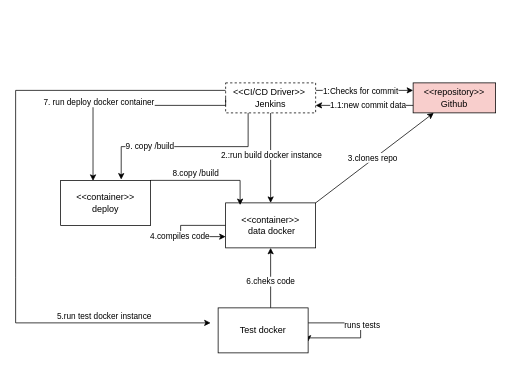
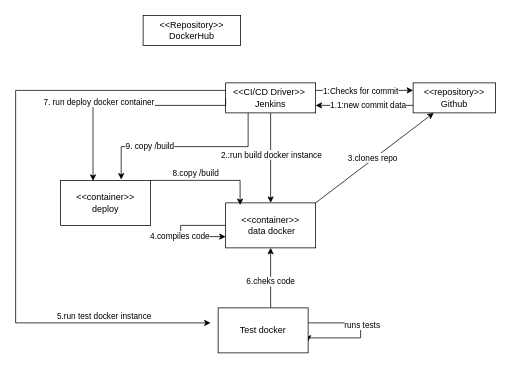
  <mxCell id="0" />
  <mxCell id="1" parent="0" />
  <mxCell id="2" style="edgeStyle=orthogonalEdgeStyle;rounded=0;orthogonalLoop=1;jettySize=auto;html=1;exitX=1;exitY=0.25;exitDx=0;exitDy=0;entryX=0;entryY=0.25;entryDx=0;entryDy=0;" parent="1" source="6" target="7" edge="1"><mxGeometry relative="1" as="geometry"><mxPoint x="470" y="130" as="targetPoint" /></mxGeometry></mxCell>
  <mxCell id="3" value="1:Checks for commit" style="edgeLabel;html=1;align=center;verticalAlign=middle;resizable=0;points=[];" parent="2" vertex="1" connectable="0"><mxGeometry x="-0.095" relative="1" as="geometry"><mxPoint as="offset" /></mxGeometry></mxCell>
  <mxCell id="4" style="edgeStyle=orthogonalEdgeStyle;rounded=0;orthogonalLoop=1;jettySize=auto;html=1;" parent="1" source="6" target="10" edge="1"><mxGeometry relative="1" as="geometry"><mxPoint x="300" y="230" as="targetPoint" /></mxGeometry></mxCell>
  <mxCell id="5" value="2.:run build docker instance" style="edgeLabel;html=1;align=center;verticalAlign=middle;resizable=0;points=[];" parent="4" vertex="1" connectable="0"><mxGeometry x="-0.088" relative="1" as="geometry"><mxPoint as="offset" /></mxGeometry></mxCell>
- <mxCell id="6" value="&amp;lt;&amp;lt;CI/CD Driver&amp;gt;&amp;gt;&amp;nbsp;&lt;div&gt;Jenkins&lt;/div&gt;" style="rounded=0;whiteSpace=wrap;html=1;dashed=1;" parent="1" vertex="1"><mxGeometry x="300" y="110" width="120" height="40" as="geometry" /></mxCell>
- <mxCell id="7" value="&amp;lt;&amp;lt;repository&amp;gt;&amp;gt; Github" style="rounded=0;whiteSpace=wrap;html=1;fillColor=#f8cecc;" parent="1" vertex="1"><mxGeometry x="550" y="110" width="110" height="40" as="geometry" /></mxCell>
+ <mxCell id="6" value="&amp;lt;&amp;lt;CI/CD Driver&amp;gt;&amp;gt;&amp;nbsp;&lt;div&gt;Jenkins&lt;/div&gt;" style="rounded=0;whiteSpace=wrap;html=1;" parent="1" vertex="1"><mxGeometry x="300" y="110" width="120" height="40" as="geometry" /></mxCell>
+ <mxCell id="7" value="&amp;lt;&amp;lt;repository&amp;gt;&amp;gt; Github" style="rounded=0;whiteSpace=wrap;html=1;" parent="1" vertex="1"><mxGeometry x="550" y="110" width="110" height="40" as="geometry" /></mxCell>
  <mxCell id="8" style="edgeStyle=orthogonalEdgeStyle;rounded=0;orthogonalLoop=1;jettySize=auto;html=1;entryX=0;entryY=0.75;entryDx=0;entryDy=0;" parent="1" source="10" target="10" edge="1"><mxGeometry relative="1" as="geometry"><mxPoint x="240" y="320" as="targetPoint" /><Array as="points"><mxPoint x="240" y="300" /><mxPoint x="240" y="315" /></Array></mxGeometry></mxCell>
  <mxCell id="9" value="4.compiles code" style="edgeLabel;html=1;align=center;verticalAlign=middle;resizable=0;points=[];" parent="8" vertex="1" connectable="0"><mxGeometry x="0.077" y="-2" relative="1" as="geometry"><mxPoint as="offset" /></mxGeometry></mxCell>
  <mxCell id="10" value="&amp;lt;&amp;lt;container&amp;gt;&amp;gt;&lt;div&gt;&amp;nbsp;data docker&lt;/div&gt;" style="rounded=0;whiteSpace=wrap;html=1;" parent="1" vertex="1"><mxGeometry x="300" y="270" width="120" height="60" as="geometry" /></mxCell>
  <mxCell id="11" style="edgeStyle=orthogonalEdgeStyle;rounded=0;orthogonalLoop=1;jettySize=auto;html=1;entryX=1;entryY=0.75;entryDx=0;entryDy=0;" parent="1" source="15" target="15" edge="1"><mxGeometry relative="1" as="geometry"><mxPoint x="710" y="330" as="targetPoint" /><Array as="points"><mxPoint x="480" y="430" /><mxPoint x="480" y="450" /><mxPoint x="410" y="450" /></Array></mxGeometry></mxCell>
  <mxCell id="12" value="runs tests" style="edgeLabel;html=1;align=center;verticalAlign=middle;resizable=0;points=[];" parent="11" vertex="1" connectable="0"><mxGeometry x="-0.111" y="2" relative="1" as="geometry"><mxPoint x="-1" y="-1" as="offset" /></mxGeometry></mxCell>
  <mxCell id="13" style="edgeStyle=orthogonalEdgeStyle;rounded=0;orthogonalLoop=1;jettySize=auto;html=1;entryX=0.5;entryY=1;entryDx=0;entryDy=0;" parent="1" source="15" edge="1" target="10"><mxGeometry relative="1" as="geometry"><mxPoint x="420" y="310" as="targetPoint" /><Array as="points"><mxPoint x="360" y="420" /><mxPoint x="360" y="420" /></Array></mxGeometry></mxCell>
  <mxCell id="14" value="6.cheks code" style="edgeLabel;html=1;align=center;verticalAlign=middle;resizable=0;points=[];" parent="13" vertex="1" connectable="0"><mxGeometry x="-0.107" y="1" relative="1" as="geometry"><mxPoint as="offset" /></mxGeometry></mxCell>
  <mxCell id="15" value="Test docker" style="rounded=0;whiteSpace=wrap;html=1;" parent="1" vertex="1"><mxGeometry x="290" y="410" width="120" height="60" as="geometry" /></mxCell>
  <mxCell id="16" value="" style="endArrow=classic;html=1;rounded=0;entryX=0.25;entryY=1;entryDx=0;entryDy=0;exitX=1;exitY=0;exitDx=0;exitDy=0;" parent="1" source="10" target="7" edge="1"><mxGeometry width="50" height="50" relative="1" as="geometry"><mxPoint x="590" y="320" as="sourcePoint" /><mxPoint x="640" y="270" as="targetPoint" /><Array as="points" /></mxGeometry></mxCell>
  <mxCell id="17" value="3.clones repo" style="edgeLabel;html=1;align=center;verticalAlign=middle;resizable=0;points=[];" parent="16" vertex="1" connectable="0"><mxGeometry x="-0.021" y="2" relative="1" as="geometry"><mxPoint as="offset" /></mxGeometry></mxCell>
  <mxCell id="18" style="edgeStyle=orthogonalEdgeStyle;rounded=0;orthogonalLoop=1;jettySize=auto;html=1;entryX=0.161;entryY=0.048;entryDx=0;entryDy=0;entryPerimeter=0;" edge="1" parent="1" source="20" target="10"><mxGeometry relative="1" as="geometry"><Array as="points"><mxPoint x="319" y="240" /></Array></mxGeometry></mxCell>
  <mxCell id="19" value="8.copy /build" style="edgeLabel;html=1;align=center;verticalAlign=middle;resizable=0;points=[];" vertex="1" connectable="0" parent="18"><mxGeometry x="0.095" y="-3" relative="1" as="geometry"><mxPoint x="-24" y="-13" as="offset" /></mxGeometry></mxCell>
  <mxCell id="20" value="&amp;lt;&amp;lt;container&amp;gt;&amp;gt;&lt;div&gt;deploy&lt;/div&gt;" style="rounded=0;whiteSpace=wrap;html=1;" parent="1" vertex="1"><mxGeometry x="80" y="240" width="120" height="60" as="geometry" /></mxCell>
  <mxCell id="21" value="" style="endArrow=classic;html=1;rounded=0;exitX=0;exitY=0.75;exitDx=0;exitDy=0;entryX=1;entryY=0.75;entryDx=0;entryDy=0;" parent="1" source="7" target="6" edge="1"><mxGeometry width="50" height="50" relative="1" as="geometry"><mxPoint x="590" y="320" as="sourcePoint" /><mxPoint x="440" y="100" as="targetPoint" /></mxGeometry></mxCell>
  <mxCell id="22" value="1.1:new commit data" style="edgeLabel;html=1;align=center;verticalAlign=middle;resizable=0;points=[];" parent="21" vertex="1" connectable="0"><mxGeometry x="-0.061" y="-1" relative="1" as="geometry"><mxPoint as="offset" /></mxGeometry></mxCell>
  <mxCell id="23" value="" style="endArrow=classic;html=1;rounded=0;exitX=0;exitY=0.25;exitDx=0;exitDy=0;" parent="1" source="6" edge="1"><mxGeometry width="50" height="50" relative="1" as="geometry"><mxPoint x="340" y="120" as="sourcePoint" /><mxPoint x="280" y="430" as="targetPoint" /><Array as="points"><mxPoint x="20" y="120" /><mxPoint x="20" y="370" /><mxPoint x="20" y="430" /></Array></mxGeometry></mxCell>
  <mxCell id="24" value="5.run test docker instance" style="edgeLabel;html=1;align=center;verticalAlign=middle;resizable=0;points=[];" parent="23" vertex="1" connectable="0"><mxGeometry x="0.336" y="-1" relative="1" as="geometry"><mxPoint x="118" y="12" as="offset" /></mxGeometry></mxCell>
  <mxCell id="25" style="edgeStyle=orthogonalEdgeStyle;rounded=0;orthogonalLoop=1;jettySize=auto;html=1;exitX=0;exitY=0.5;exitDx=0;exitDy=0;entryX=0.36;entryY=0.01;entryDx=0;entryDy=0;entryPerimeter=0;" edge="1" parent="1" source="6" target="20"><mxGeometry relative="1" as="geometry"><Array as="points"><mxPoint x="300" y="140" /><mxPoint x="123" y="140" /></Array></mxGeometry></mxCell>
  <mxCell id="26" value="7. run deploy docker container" style="edgeLabel;html=1;align=center;verticalAlign=middle;resizable=0;points=[];" vertex="1" connectable="0" parent="25"><mxGeometry x="0.27" y="4" relative="1" as="geometry"><mxPoint x="2" y="-9" as="offset" /></mxGeometry></mxCell>
  <mxCell id="27" style="edgeStyle=orthogonalEdgeStyle;rounded=0;orthogonalLoop=1;jettySize=auto;html=1;exitX=0.25;exitY=1;exitDx=0;exitDy=0;entryX=0.673;entryY=-0.019;entryDx=0;entryDy=0;entryPerimeter=0;" edge="1" parent="1" source="6" target="20"><mxGeometry relative="1" as="geometry" /></mxCell>
  <mxCell id="28" value="9. copy /build" style="edgeLabel;html=1;align=center;verticalAlign=middle;resizable=0;points=[];" vertex="1" connectable="0" parent="27"><mxGeometry x="0.374" y="-2" relative="1" as="geometry"><mxPoint as="offset" /></mxGeometry></mxCell>
+ <mxCell id="29" value="&amp;lt;&amp;lt;Repository&amp;gt;&amp;gt;&lt;div&gt;DockerHub&lt;/div&gt;" style="rounded=0;whiteSpace=wrap;html=1;" vertex="1" parent="1"><mxGeometry x="190" y="20" width="130" height="40" as="geometry" /></mxCell>
